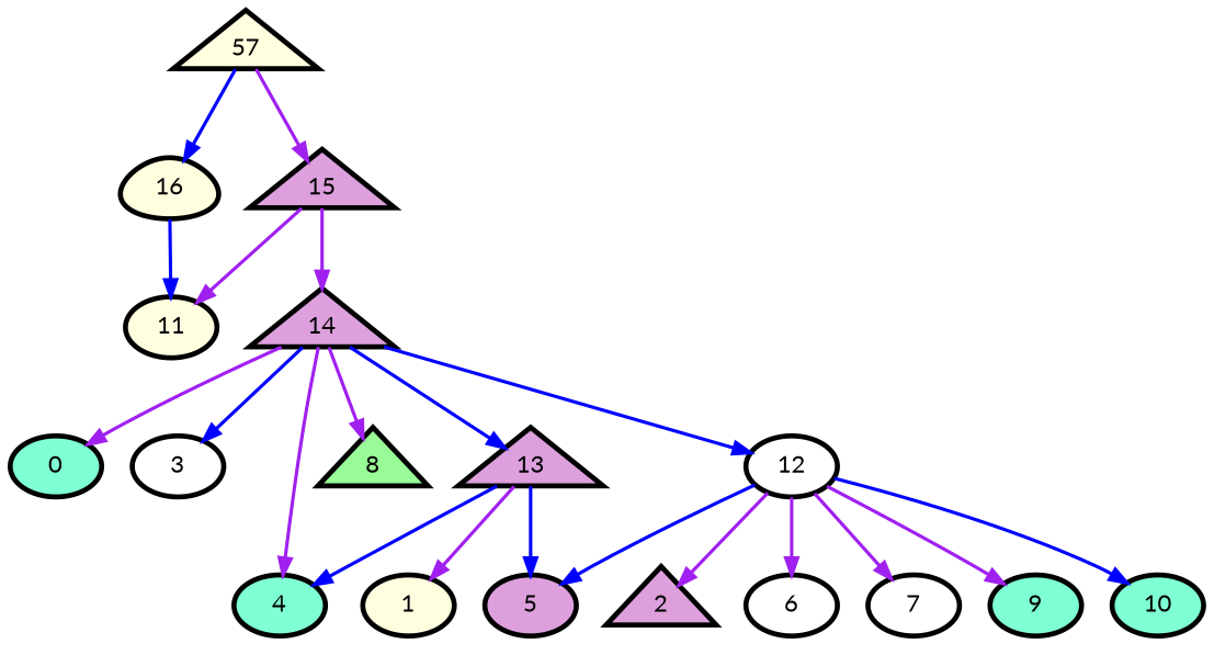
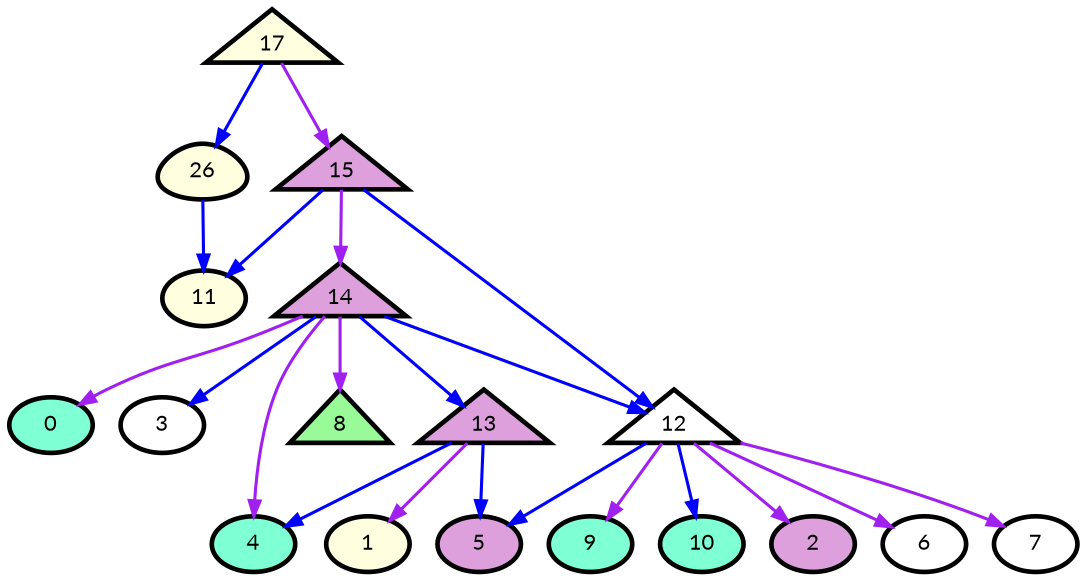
  digraph {
    fontname=Lato
    node [fillcolor=plum fontname=Lato penwidth=3 style=filled]
    edge [color=blue fontname=Lato penwidth=2]
    n1 [fillcolor=aquamarine label=0]
    n2 [fillcolor=lightyellow label=1]
-   n3 [label=2 shape=triangle]
+   n3 [label=2]
    n4 [fillcolor=white label=3]
    n5 [fillcolor=aquamarine label=4]
    n6 [label=5]
    n7 [fillcolor=white label=6]
    n8 [fillcolor=white label=7]
    n9 [fillcolor=palegreen label=8 shape=triangle]
    n10 [fillcolor=aquamarine label=9]
    n11 [fillcolor=aquamarine label=10]
    n12 [fillcolor=lightyellow label=11]
-   n13 [fillcolor=lightyellow label=16 shape=egg]
-   n14 [fillcolor=white label=12 shape=ellipse]
+   n13 [fillcolor=lightyellow label=26 shape=egg]
+   n14 [fillcolor=white label=12 shape=triangle]
    n15 [label=13 shape=triangle]
    n16 [label=14 shape=triangle]
    n17 [label=15 shape=triangle]
-   n18 [fillcolor=lightyellow label=57 shape=triangle]
+   n18 [fillcolor=lightyellow label=17 shape=triangle]
    n13 -> n12
    n14 -> n3 [color=purple]
    n14 -> n6
    n14 -> n7 [color=purple]
    n14 -> n8 [color=purple]
    n14 -> n10 [color=purple]
    n14 -> n11
    n15 -> n2 [color=purple]
    n15 -> n5
    n15 -> n6
    n16 -> n1 [color=purple]
    n16 -> n4
    n16 -> n5 [color=purple]
    n16 -> n9 [color=purple]
    n16 -> n14
    n16 -> n15
-   n17 -> n12 [color=purple]
+   n17 -> n12
+   n17 -> n14
    n17 -> n16 [color=purple]
    n18 -> n13
    n18 -> n17 [color=purple]
  }
